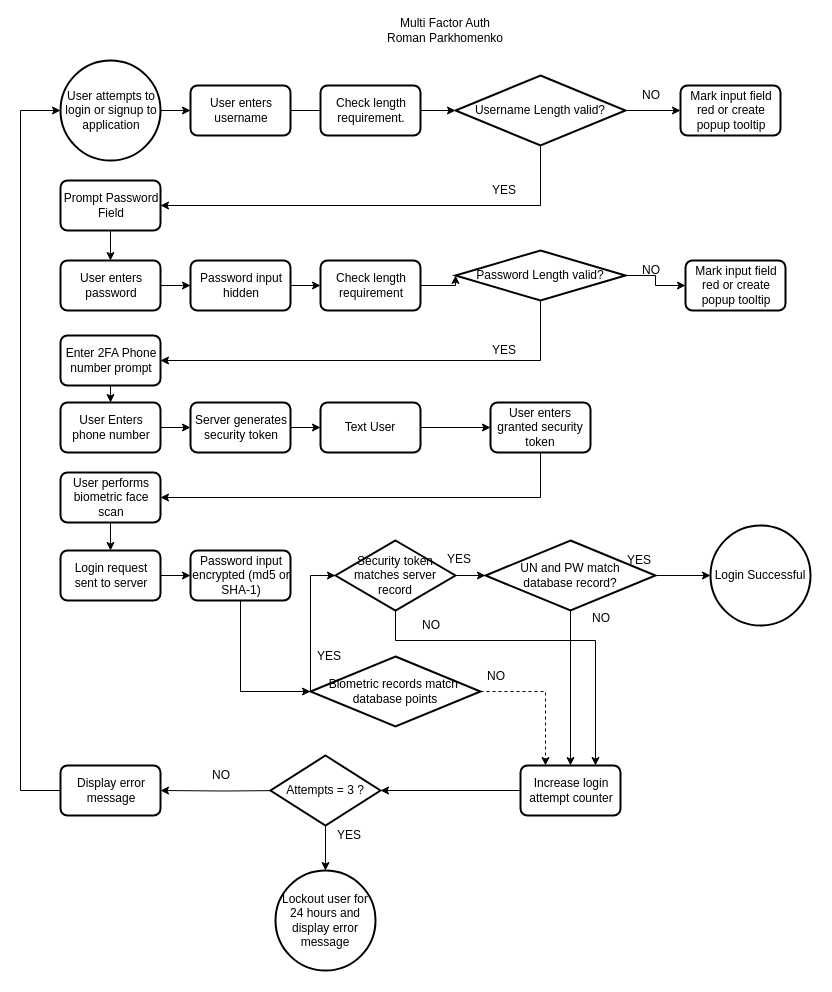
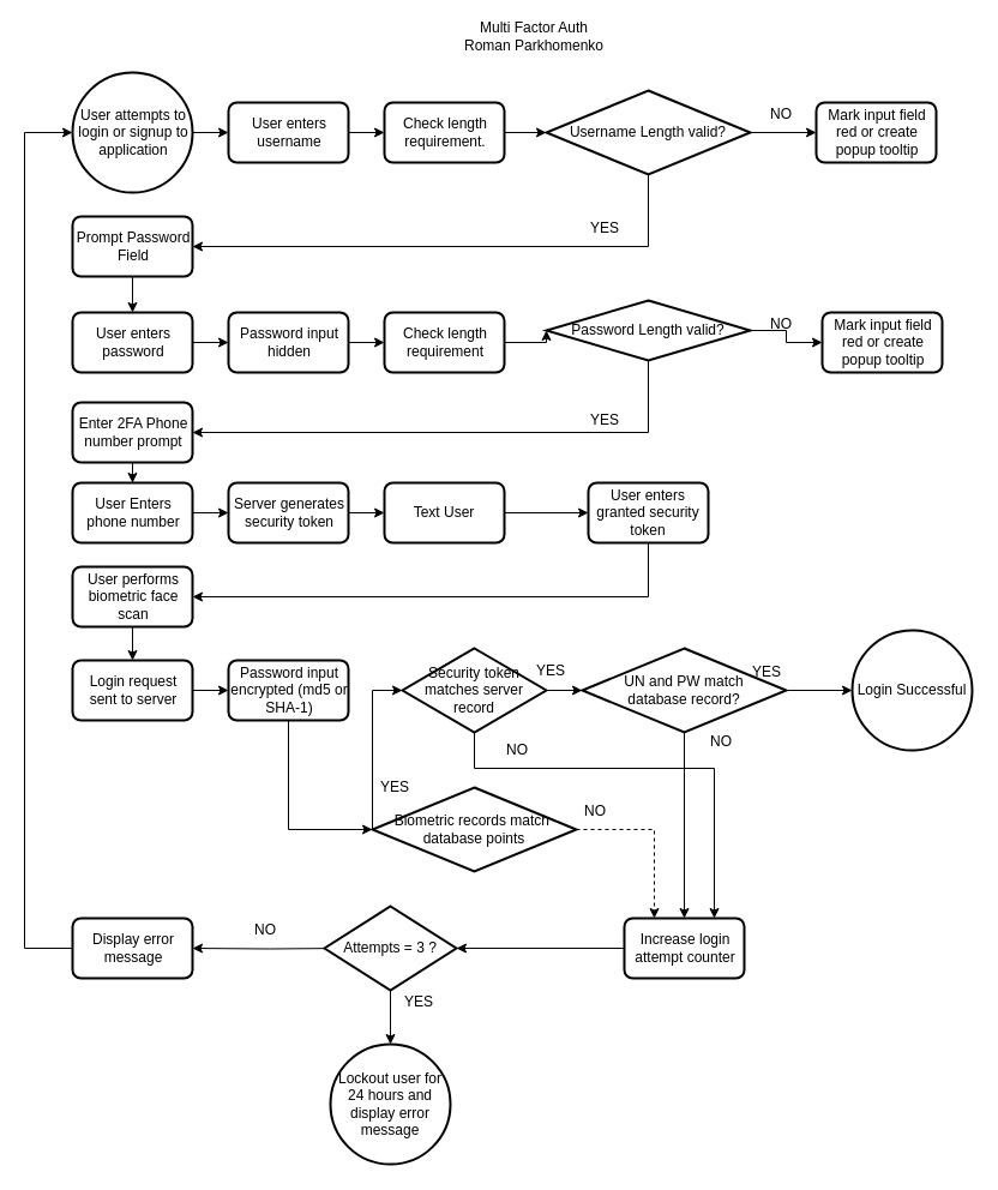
  <mxCell id="0" />
  <mxCell id="1" parent="0" />
  <mxCell id="2" value="" style="edgeStyle=orthogonalEdgeStyle;rounded=0;orthogonalLoop=1;jettySize=auto;html=1;" edge="1" parent="1" source="3" target="5"><mxGeometry relative="1" as="geometry" /></mxCell>
  <mxCell id="3" value="&lt;div style=&quot;text-align: center&quot;&gt;&lt;span&gt;User attempts to login or signup to application&lt;/span&gt;&lt;/div&gt;" style="strokeWidth=2;html=1;shape=mxgraph.flowchart.start_2;whiteSpace=wrap;align=left;" vertex="1" parent="1"><mxGeometry x="60" y="60" width="100" height="100" as="geometry" /></mxCell>
- <mxCell id="4" value="" style="edgeStyle=orthogonalEdgeStyle;rounded=0;orthogonalLoop=1;jettySize=auto;html=1;endArrow=none;" edge="1" parent="1" source="5" target="7"><mxGeometry relative="1" as="geometry" /></mxCell>
+ <mxCell id="4" value="" style="edgeStyle=orthogonalEdgeStyle;rounded=0;orthogonalLoop=1;jettySize=auto;html=1;" edge="1" parent="1" source="5" target="7"><mxGeometry relative="1" as="geometry" /></mxCell>
  <mxCell id="5" value="&lt;div style=&quot;text-align: center&quot;&gt;&lt;span&gt;User enters username&lt;/span&gt;&lt;/div&gt;" style="rounded=1;whiteSpace=wrap;html=1;absoluteArcSize=1;arcSize=14;strokeWidth=2;align=left;" vertex="1" parent="1"><mxGeometry x="190" y="85" width="100" height="50" as="geometry" /></mxCell>
  <mxCell id="6" style="edgeStyle=orthogonalEdgeStyle;rounded=0;orthogonalLoop=1;jettySize=auto;html=1;exitX=1;exitY=0.5;exitDx=0;exitDy=0;entryX=0;entryY=0.5;entryDx=0;entryDy=0;entryPerimeter=0;" edge="1" parent="1" source="7" target="10"><mxGeometry relative="1" as="geometry" /></mxCell>
  <mxCell id="7" value="&lt;div style=&quot;text-align: center&quot;&gt;&lt;span&gt;Check length requirement.&lt;/span&gt;&lt;/div&gt;" style="rounded=1;whiteSpace=wrap;html=1;absoluteArcSize=1;arcSize=14;strokeWidth=2;align=left;" vertex="1" parent="1"><mxGeometry x="320" y="85" width="100" height="50" as="geometry" /></mxCell>
  <mxCell id="8" value="" style="edgeStyle=orthogonalEdgeStyle;rounded=0;orthogonalLoop=1;jettySize=auto;html=1;" edge="1" parent="1" source="10" target="11"><mxGeometry relative="1" as="geometry" /></mxCell>
  <mxCell id="9" style="edgeStyle=orthogonalEdgeStyle;rounded=0;orthogonalLoop=1;jettySize=auto;html=1;exitX=0.5;exitY=1;exitDx=0;exitDy=0;exitPerimeter=0;entryX=1;entryY=0.5;entryDx=0;entryDy=0;" edge="1" parent="1" source="10" target="14"><mxGeometry relative="1" as="geometry" /></mxCell>
  <mxCell id="10" value="Username Length valid?&lt;div style=&quot;text-align: center&quot;&gt;&lt;/div&gt;" style="strokeWidth=2;html=1;shape=mxgraph.flowchart.decision;whiteSpace=wrap;align=center;" vertex="1" parent="1"><mxGeometry x="455" y="75" width="170" height="70" as="geometry" /></mxCell>
  <mxCell id="11" value="&lt;div style=&quot;text-align: center&quot;&gt;Mark input field red or create popup tooltip&lt;/div&gt;" style="rounded=1;whiteSpace=wrap;html=1;absoluteArcSize=1;arcSize=14;strokeWidth=2;align=left;" vertex="1" parent="1"><mxGeometry x="680" y="85" width="100" height="50" as="geometry" /></mxCell>
  <mxCell id="12" value="&lt;div style=&quot;text-align: center&quot;&gt;&lt;span&gt;NO&lt;/span&gt;&lt;/div&gt;" style="text;html=1;resizable=0;points=[];autosize=1;align=left;verticalAlign=top;spacingTop=-4;" vertex="1" parent="1"><mxGeometry x="640" y="85" width="30" height="20" as="geometry" /></mxCell>
  <mxCell id="13" value="" style="edgeStyle=orthogonalEdgeStyle;rounded=0;orthogonalLoop=1;jettySize=auto;html=1;" edge="1" parent="1" source="14" target="16"><mxGeometry relative="1" as="geometry" /></mxCell>
  <mxCell id="14" value="&lt;div style=&quot;text-align: center&quot;&gt;Prompt Password Field&lt;/div&gt;" style="rounded=1;whiteSpace=wrap;html=1;absoluteArcSize=1;arcSize=14;strokeWidth=2;align=left;" vertex="1" parent="1"><mxGeometry x="60" y="180" width="100" height="50" as="geometry" /></mxCell>
  <mxCell id="15" value="" style="edgeStyle=orthogonalEdgeStyle;rounded=0;orthogonalLoop=1;jettySize=auto;html=1;" edge="1" parent="1" source="16" target="18"><mxGeometry relative="1" as="geometry" /></mxCell>
  <mxCell id="16" value="&lt;div style=&quot;text-align: center&quot;&gt;User enters password&lt;/div&gt;" style="rounded=1;whiteSpace=wrap;html=1;absoluteArcSize=1;arcSize=14;strokeWidth=2;align=left;" vertex="1" parent="1"><mxGeometry x="60" y="260" width="100" height="50" as="geometry" /></mxCell>
  <mxCell id="17" value="" style="edgeStyle=orthogonalEdgeStyle;rounded=0;orthogonalLoop=1;jettySize=auto;html=1;" edge="1" parent="1" source="18" target="20"><mxGeometry relative="1" as="geometry" /></mxCell>
  <mxCell id="18" value="&lt;div style=&quot;text-align: center&quot;&gt;Password input hidden&lt;/div&gt;" style="rounded=1;whiteSpace=wrap;html=1;absoluteArcSize=1;arcSize=14;strokeWidth=2;align=left;" vertex="1" parent="1"><mxGeometry x="190" y="260" width="100" height="50" as="geometry" /></mxCell>
  <mxCell id="19" style="edgeStyle=orthogonalEdgeStyle;rounded=0;orthogonalLoop=1;jettySize=auto;html=1;exitX=1;exitY=0.5;exitDx=0;exitDy=0;entryX=0;entryY=0.5;entryDx=0;entryDy=0;entryPerimeter=0;" edge="1" parent="1" source="20" target="24"><mxGeometry relative="1" as="geometry" /></mxCell>
  <mxCell id="20" value="&lt;div style=&quot;text-align: center&quot;&gt;Check length requirement&lt;/div&gt;" style="rounded=1;whiteSpace=wrap;html=1;absoluteArcSize=1;arcSize=14;strokeWidth=2;align=left;" vertex="1" parent="1"><mxGeometry x="320" y="260" width="100" height="50" as="geometry" /></mxCell>
  <mxCell id="21" value="&lt;div style=&quot;text-align: center&quot;&gt;&lt;span&gt;YES&lt;/span&gt;&lt;/div&gt;" style="text;html=1;resizable=0;points=[];autosize=1;align=left;verticalAlign=top;spacingTop=-4;" vertex="1" parent="1"><mxGeometry x="490" y="180" width="40" height="20" as="geometry" /></mxCell>
  <mxCell id="22" style="edgeStyle=orthogonalEdgeStyle;rounded=0;orthogonalLoop=1;jettySize=auto;html=1;exitX=1;exitY=0.5;exitDx=0;exitDy=0;exitPerimeter=0;entryX=0;entryY=0.5;entryDx=0;entryDy=0;" edge="1" parent="1" source="24" target="25"><mxGeometry relative="1" as="geometry" /></mxCell>
  <mxCell id="23" style="edgeStyle=orthogonalEdgeStyle;rounded=0;orthogonalLoop=1;jettySize=auto;html=1;entryX=1;entryY=0.5;entryDx=0;entryDy=0;" edge="1" parent="1" source="24" target="51"><mxGeometry relative="1" as="geometry"><Array as="points"><mxPoint x="540" y="360" /></Array></mxGeometry></mxCell>
  <mxCell id="24" value="Password Length valid?&lt;div style=&quot;text-align: center&quot;&gt;&lt;/div&gt;" style="strokeWidth=2;html=1;shape=mxgraph.flowchart.decision;whiteSpace=wrap;align=center;" vertex="1" parent="1"><mxGeometry x="455" y="250" width="170" height="50" as="geometry" /></mxCell>
  <mxCell id="25" value="&lt;div style=&quot;text-align: center&quot;&gt;Mark input field red or create popup tooltip&lt;/div&gt;" style="rounded=1;whiteSpace=wrap;html=1;absoluteArcSize=1;arcSize=14;strokeWidth=2;align=left;" vertex="1" parent="1"><mxGeometry x="685" y="260" width="100" height="50" as="geometry" /></mxCell>
  <mxCell id="26" value="&lt;div style=&quot;text-align: center&quot;&gt;&lt;span&gt;NO&lt;/span&gt;&lt;/div&gt;" style="text;html=1;resizable=0;points=[];autosize=1;align=left;verticalAlign=top;spacingTop=-4;" vertex="1" parent="1"><mxGeometry x="640" y="260" width="30" height="20" as="geometry" /></mxCell>
  <mxCell id="27" style="edgeStyle=orthogonalEdgeStyle;rounded=0;orthogonalLoop=1;jettySize=auto;html=1;exitX=0.5;exitY=1;exitDx=0;exitDy=0;entryX=0.5;entryY=0;entryDx=0;entryDy=0;" edge="1" parent="1" source="28" target="30"><mxGeometry relative="1" as="geometry" /></mxCell>
  <mxCell id="28" value="&lt;div style=&quot;text-align: center&quot;&gt;User performs biometric face scan&lt;/div&gt;" style="rounded=1;whiteSpace=wrap;html=1;absoluteArcSize=1;arcSize=14;strokeWidth=2;align=left;" vertex="1" parent="1"><mxGeometry x="60" y="472" width="100" height="50" as="geometry" /></mxCell>
  <mxCell id="29" value="" style="edgeStyle=orthogonalEdgeStyle;rounded=0;orthogonalLoop=1;jettySize=auto;html=1;" edge="1" parent="1" source="30" target="32"><mxGeometry relative="1" as="geometry" /></mxCell>
  <mxCell id="30" value="&lt;div style=&quot;text-align: center&quot;&gt;Login request sent to server&lt;/div&gt;" style="rounded=1;whiteSpace=wrap;html=1;absoluteArcSize=1;arcSize=14;strokeWidth=2;align=left;" vertex="1" parent="1"><mxGeometry x="60" y="550" width="100" height="50" as="geometry" /></mxCell>
  <mxCell id="31" style="edgeStyle=orthogonalEdgeStyle;rounded=0;orthogonalLoop=1;jettySize=auto;html=1;exitX=0.5;exitY=1;exitDx=0;exitDy=0;entryX=0;entryY=0.5;entryDx=0;entryDy=0;entryPerimeter=0;" edge="1" parent="1" source="32" target="68"><mxGeometry relative="1" as="geometry" /></mxCell>
  <mxCell id="32" value="&lt;div style=&quot;text-align: center&quot;&gt;Password input encrypted (md5 or SHA-1)&lt;/div&gt;" style="rounded=1;whiteSpace=wrap;html=1;absoluteArcSize=1;arcSize=14;strokeWidth=2;align=left;" vertex="1" parent="1"><mxGeometry x="190" y="550" width="100" height="50" as="geometry" /></mxCell>
  <mxCell id="33" value="&lt;div style=&quot;text-align: center&quot;&gt;&lt;span&gt;YES&lt;/span&gt;&lt;/div&gt;" style="text;html=1;resizable=0;points=[];autosize=1;align=left;verticalAlign=top;spacingTop=-4;" vertex="1" parent="1"><mxGeometry x="490" y="340" width="40" height="20" as="geometry" /></mxCell>
  <mxCell id="34" value="" style="edgeStyle=orthogonalEdgeStyle;rounded=0;orthogonalLoop=1;jettySize=auto;html=1;entryX=0;entryY=0.5;entryDx=0;entryDy=0;entryPerimeter=0;" edge="1" parent="1" source="36" target="38"><mxGeometry relative="1" as="geometry"><mxPoint x="570" y="575" as="targetPoint" /></mxGeometry></mxCell>
  <mxCell id="35" style="edgeStyle=orthogonalEdgeStyle;rounded=0;orthogonalLoop=1;jettySize=auto;html=1;exitX=0.5;exitY=1;exitDx=0;exitDy=0;exitPerimeter=0;entryX=0.5;entryY=0;entryDx=0;entryDy=0;" edge="1" parent="1" source="36" target="41"><mxGeometry relative="1" as="geometry" /></mxCell>
  <mxCell id="36" value="UN and PW match &lt;br&gt;database record?&lt;div style=&quot;text-align: center&quot;&gt;&lt;/div&gt;" style="strokeWidth=2;html=1;shape=mxgraph.flowchart.decision;whiteSpace=wrap;align=center;" vertex="1" parent="1"><mxGeometry x="485" y="540" width="170" height="70" as="geometry" /></mxCell>
  <mxCell id="37" value="&lt;div style=&quot;text-align: center&quot;&gt;&lt;span&gt;YES&lt;/span&gt;&lt;/div&gt;" style="text;html=1;resizable=0;points=[];autosize=1;align=left;verticalAlign=top;spacingTop=-4;" vertex="1" parent="1"><mxGeometry x="625" y="550" width="40" height="20" as="geometry" /></mxCell>
  <mxCell id="38" value="Login Successful" style="strokeWidth=2;html=1;shape=mxgraph.flowchart.start_2;whiteSpace=wrap;align=center;" vertex="1" parent="1"><mxGeometry x="710" y="525" width="100" height="100" as="geometry" /></mxCell>
  <mxCell id="39" value="&lt;div style=&quot;text-align: center&quot;&gt;&lt;span&gt;NO&lt;/span&gt;&lt;/div&gt;" style="text;html=1;resizable=0;points=[];autosize=1;align=left;verticalAlign=top;spacingTop=-4;" vertex="1" parent="1"><mxGeometry x="590" y="607.5" width="30" height="20" as="geometry" /></mxCell>
  <mxCell id="40" style="edgeStyle=orthogonalEdgeStyle;rounded=0;orthogonalLoop=1;jettySize=auto;html=1;exitX=0;exitY=0.5;exitDx=0;exitDy=0;entryX=1;entryY=0.5;entryDx=0;entryDy=0;entryPerimeter=0;" edge="1" parent="1" source="41" target="44"><mxGeometry relative="1" as="geometry" /></mxCell>
  <mxCell id="41" value="&lt;div style=&quot;text-align: center&quot;&gt;Increase login attempt counter&lt;/div&gt;" style="rounded=1;whiteSpace=wrap;html=1;absoluteArcSize=1;arcSize=14;strokeWidth=2;align=left;" vertex="1" parent="1"><mxGeometry x="520" y="765" width="100" height="50" as="geometry" /></mxCell>
  <mxCell id="42" value="" style="edgeStyle=orthogonalEdgeStyle;rounded=0;orthogonalLoop=1;jettySize=auto;html=1;" edge="1" parent="1" target="46"><mxGeometry relative="1" as="geometry"><mxPoint x="287.5" y="790" as="sourcePoint" /></mxGeometry></mxCell>
  <mxCell id="43" value="" style="edgeStyle=orthogonalEdgeStyle;rounded=0;orthogonalLoop=1;jettySize=auto;html=1;" edge="1" parent="1" source="44" target="47"><mxGeometry relative="1" as="geometry" /></mxCell>
  <mxCell id="44" value="Attempts = 3 ?&lt;div style=&quot;text-align: center&quot;&gt;&lt;/div&gt;" style="strokeWidth=2;html=1;shape=mxgraph.flowchart.decision;whiteSpace=wrap;align=center;" vertex="1" parent="1"><mxGeometry x="270" y="755" width="110" height="70" as="geometry" /></mxCell>
  <mxCell id="45" style="edgeStyle=orthogonalEdgeStyle;rounded=0;orthogonalLoop=1;jettySize=auto;html=1;entryX=0;entryY=0.5;entryDx=0;entryDy=0;entryPerimeter=0;" edge="1" parent="1" source="46" target="3"><mxGeometry relative="1" as="geometry"><Array as="points"><mxPoint x="20" y="790" /><mxPoint x="20" y="110" /></Array></mxGeometry></mxCell>
  <mxCell id="46" value="&lt;div style=&quot;text-align: center&quot;&gt;Display error message&lt;/div&gt;" style="rounded=1;whiteSpace=wrap;html=1;absoluteArcSize=1;arcSize=14;strokeWidth=2;align=left;" vertex="1" parent="1"><mxGeometry x="60" y="765" width="100" height="50" as="geometry" /></mxCell>
  <mxCell id="47" value="Lockout user for 24 hours and display error message" style="strokeWidth=2;html=1;shape=mxgraph.flowchart.start_2;whiteSpace=wrap;align=center;" vertex="1" parent="1"><mxGeometry x="275" y="870" width="100" height="100" as="geometry" /></mxCell>
  <mxCell id="48" value="&lt;div style=&quot;text-align: center&quot;&gt;&lt;span&gt;NO&lt;/span&gt;&lt;/div&gt;" style="text;html=1;resizable=0;points=[];autosize=1;align=left;verticalAlign=top;spacingTop=-4;" vertex="1" parent="1"><mxGeometry x="210" y="765" width="30" height="20" as="geometry" /></mxCell>
  <mxCell id="49" value="Multi Factor Auth&lt;br&gt;Roman Parkhomenko&lt;br&gt;" style="text;html=1;strokeColor=none;fillColor=none;align=center;verticalAlign=middle;whiteSpace=wrap;rounded=0;" vertex="1" parent="1"><mxGeometry x="370" y="20" width="150" height="20" as="geometry" /></mxCell>
  <mxCell id="50" value="" style="edgeStyle=orthogonalEdgeStyle;rounded=0;orthogonalLoop=1;jettySize=auto;html=1;" edge="1" parent="1" source="51" target="53"><mxGeometry relative="1" as="geometry" /></mxCell>
  <mxCell id="51" value="&lt;div style=&quot;text-align: center&quot;&gt;Enter 2FA Phone number prompt&lt;/div&gt;" style="rounded=1;whiteSpace=wrap;html=1;absoluteArcSize=1;arcSize=14;strokeWidth=2;align=left;" vertex="1" parent="1"><mxGeometry x="60" y="335" width="100" height="50" as="geometry" /></mxCell>
  <mxCell id="52" value="" style="edgeStyle=orthogonalEdgeStyle;rounded=0;orthogonalLoop=1;jettySize=auto;html=1;" edge="1" parent="1" source="53" target="55"><mxGeometry relative="1" as="geometry" /></mxCell>
  <mxCell id="53" value="&lt;div style=&quot;text-align: center&quot;&gt;User Enters phone number&lt;/div&gt;" style="rounded=1;whiteSpace=wrap;html=1;absoluteArcSize=1;arcSize=14;strokeWidth=2;align=left;" vertex="1" parent="1"><mxGeometry x="60" y="402" width="100" height="50" as="geometry" /></mxCell>
  <mxCell id="54" value="" style="edgeStyle=orthogonalEdgeStyle;rounded=0;orthogonalLoop=1;jettySize=auto;html=1;" edge="1" parent="1" source="55" target="57"><mxGeometry relative="1" as="geometry" /></mxCell>
  <mxCell id="55" value="&lt;div style=&quot;text-align: center&quot;&gt;Server generates security token&lt;/div&gt;" style="rounded=1;whiteSpace=wrap;html=1;absoluteArcSize=1;arcSize=14;strokeWidth=2;align=left;" vertex="1" parent="1"><mxGeometry x="190" y="402" width="100" height="50" as="geometry" /></mxCell>
  <mxCell id="56" value="" style="edgeStyle=orthogonalEdgeStyle;rounded=0;orthogonalLoop=1;jettySize=auto;html=1;" edge="1" parent="1" source="57" target="59"><mxGeometry relative="1" as="geometry" /></mxCell>
  <mxCell id="57" value="&lt;div style=&quot;text-align: center&quot;&gt;Text User&lt;/div&gt;" style="rounded=1;whiteSpace=wrap;html=1;absoluteArcSize=1;arcSize=14;strokeWidth=2;align=center;" vertex="1" parent="1"><mxGeometry x="320" y="402" width="100" height="50" as="geometry" /></mxCell>
  <mxCell id="58" style="edgeStyle=orthogonalEdgeStyle;rounded=0;orthogonalLoop=1;jettySize=auto;html=1;entryX=1;entryY=0.5;entryDx=0;entryDy=0;" edge="1" parent="1" source="59" target="28"><mxGeometry relative="1" as="geometry"><Array as="points"><mxPoint x="540" y="497" /></Array></mxGeometry></mxCell>
  <mxCell id="59" value="&lt;div style=&quot;text-align: center&quot;&gt;User enters granted security token&lt;/div&gt;" style="rounded=1;whiteSpace=wrap;html=1;absoluteArcSize=1;arcSize=14;strokeWidth=2;align=center;" vertex="1" parent="1"><mxGeometry x="490" y="402" width="100" height="50" as="geometry" /></mxCell>
  <mxCell id="60" style="edgeStyle=orthogonalEdgeStyle;rounded=0;orthogonalLoop=1;jettySize=auto;html=1;exitX=1;exitY=0.5;exitDx=0;exitDy=0;exitPerimeter=0;entryX=0;entryY=0.5;entryDx=0;entryDy=0;entryPerimeter=0;" edge="1" parent="1" source="62" target="36"><mxGeometry relative="1" as="geometry" /></mxCell>
  <mxCell id="61" style="edgeStyle=orthogonalEdgeStyle;rounded=0;orthogonalLoop=1;jettySize=auto;html=1;exitX=0.5;exitY=1;exitDx=0;exitDy=0;exitPerimeter=0;entryX=0.75;entryY=0;entryDx=0;entryDy=0;" edge="1" parent="1" source="62" target="41"><mxGeometry relative="1" as="geometry"><Array as="points"><mxPoint x="395" y="640" /><mxPoint x="595" y="640" /></Array></mxGeometry></mxCell>
  <mxCell id="62" value="Security token &lt;br&gt;matches server record&lt;div style=&quot;text-align: center&quot;&gt;&lt;/div&gt;" style="strokeWidth=2;html=1;shape=mxgraph.flowchart.decision;whiteSpace=wrap;align=center;" vertex="1" parent="1"><mxGeometry x="335" y="540" width="120" height="70" as="geometry" /></mxCell>
  <mxCell id="63" value="&lt;div style=&quot;text-align: center&quot;&gt;&lt;span&gt;YES&lt;/span&gt;&lt;/div&gt;" style="text;html=1;resizable=0;points=[];autosize=1;align=left;verticalAlign=top;spacingTop=-4;" vertex="1" parent="1"><mxGeometry x="445" y="549" width="40" height="20" as="geometry" /></mxCell>
  <mxCell id="64" value="&lt;div style=&quot;text-align: center&quot;&gt;&lt;span&gt;NO&lt;/span&gt;&lt;/div&gt;" style="text;html=1;resizable=0;points=[];autosize=1;align=left;verticalAlign=top;spacingTop=-4;" vertex="1" parent="1"><mxGeometry x="420" y="615" width="30" height="20" as="geometry" /></mxCell>
  <mxCell id="65" value="&lt;div style=&quot;text-align: center&quot;&gt;&lt;span&gt;YES&lt;/span&gt;&lt;/div&gt;" style="text;html=1;resizable=0;points=[];autosize=1;align=left;verticalAlign=top;spacingTop=-4;" vertex="1" parent="1"><mxGeometry x="335" y="825" width="40" height="20" as="geometry" /></mxCell>
  <mxCell id="66" style="edgeStyle=orthogonalEdgeStyle;rounded=0;orthogonalLoop=1;jettySize=auto;html=1;exitX=0;exitY=0.5;exitDx=0;exitDy=0;exitPerimeter=0;entryX=0;entryY=0.5;entryDx=0;entryDy=0;entryPerimeter=0;" edge="1" parent="1" source="68" target="62"><mxGeometry relative="1" as="geometry"><Array as="points"><mxPoint x="310" y="575" /></Array></mxGeometry></mxCell>
  <mxCell id="67" style="edgeStyle=orthogonalEdgeStyle;rounded=0;orthogonalLoop=1;jettySize=auto;html=1;exitX=1;exitY=0.5;exitDx=0;exitDy=0;exitPerimeter=0;entryX=0.25;entryY=0;entryDx=0;entryDy=0;dashed=1;" edge="1" parent="1" source="68" target="41"><mxGeometry relative="1" as="geometry" /></mxCell>
  <mxCell id="68" value="Biometric records match&amp;nbsp;&lt;br&gt;database points&lt;br&gt;&lt;div style=&quot;text-align: center&quot;&gt;&lt;/div&gt;" style="strokeWidth=2;html=1;shape=mxgraph.flowchart.decision;whiteSpace=wrap;align=center;" vertex="1" parent="1"><mxGeometry x="310" y="656" width="170" height="70" as="geometry" /></mxCell>
  <mxCell id="69" value="&lt;div style=&quot;text-align: center&quot;&gt;&lt;span&gt;YES&lt;/span&gt;&lt;/div&gt;" style="text;html=1;resizable=0;points=[];autosize=1;align=left;verticalAlign=top;spacingTop=-4;" vertex="1" parent="1"><mxGeometry x="315" y="646" width="40" height="20" as="geometry" /></mxCell>
  <mxCell id="70" value="&lt;div style=&quot;text-align: center&quot;&gt;&lt;span&gt;NO&lt;/span&gt;&lt;/div&gt;" style="text;html=1;resizable=0;points=[];autosize=1;align=left;verticalAlign=top;spacingTop=-4;" vertex="1" parent="1"><mxGeometry x="485" y="666" width="30" height="20" as="geometry" /></mxCell>
